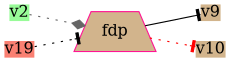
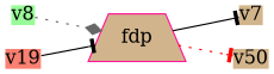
  digraph {
    fontname="DejaVu Serif"
    rankdir=LR
    node [color=deeppink fillcolor=tan fontname="DejaVu Serif" shape=plain style=filled]
    edge [arrowhead=tee color=black fontname="DejaVu Serif" style=solid]
    fdp [shape=trapezium]
-   v9 [color=blue]
-   v10
-   v8 [color=brown fillcolor=palegreen label=v2]
+   v9 [color=blue label=v7]
+   v10 [label=v50]
+   v8 [color=brown fillcolor=palegreen]
    n5 [fillcolor=salmon label=v19]
    fdp -> v9
    fdp -> v10 [color=red style=dotted]
    v8 -> fdp [arrowhead=diamond color=gray40 style=dotted]
-   n5 -> fdp [style=dotted]
+   n5 -> fdp
  }
